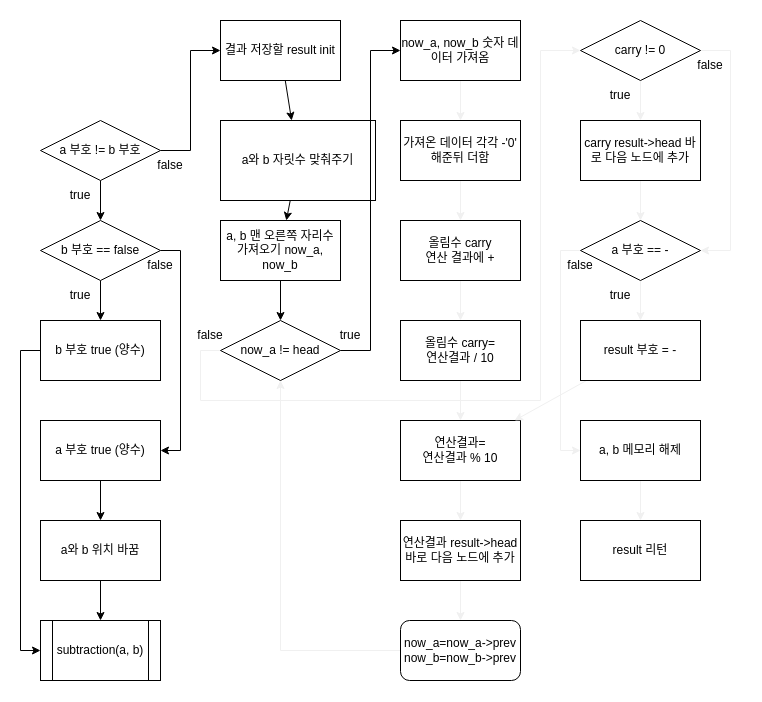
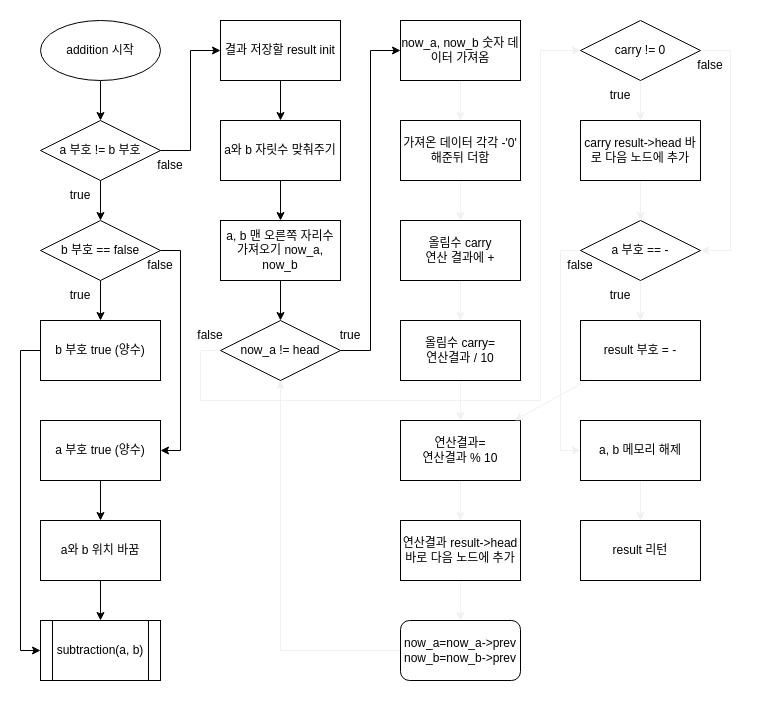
  <mxCell id="0" />
  <mxCell id="1" parent="0" />
+ <mxCell id="2" value="" style="edgeStyle=none;html=1;" parent="1" source="3" target="6" edge="1"><mxGeometry relative="1" as="geometry" /></mxCell>
+ <mxCell id="3" value="addition 시작" style="ellipse;whiteSpace=wrap;html=1;" parent="1" vertex="1"><mxGeometry x="40" y="20" width="120" height="60" as="geometry" /></mxCell>
  <mxCell id="4" value="" style="edgeStyle=none;html=1;" parent="1" source="6" target="9" edge="1"><mxGeometry relative="1" as="geometry" /></mxCell>
  <mxCell id="5" style="edgeStyle=none;rounded=0;html=1;entryX=0;entryY=0.5;entryDx=0;entryDy=0;" parent="1" source="6" target="21" edge="1"><mxGeometry relative="1" as="geometry"><Array as="points"><mxPoint x="190" y="150" /><mxPoint x="190" y="50" /></Array></mxGeometry></mxCell>
  <mxCell id="6" value="a 부호 != b 부호" style="rhombus;whiteSpace=wrap;html=1;" parent="1" vertex="1"><mxGeometry x="40" y="120" width="120" height="60" as="geometry" /></mxCell>
  <mxCell id="7" value="" style="edgeStyle=none;html=1;" parent="1" source="9" target="11" edge="1"><mxGeometry relative="1" as="geometry" /></mxCell>
  <mxCell id="8" style="edgeStyle=none;html=1;entryX=1;entryY=0.5;entryDx=0;entryDy=0;rounded=0;" parent="1" source="9" target="14" edge="1"><mxGeometry relative="1" as="geometry"><Array as="points"><mxPoint x="180" y="250" /><mxPoint x="180" y="450" /></Array></mxGeometry></mxCell>
  <mxCell id="9" value="b 부호 == false" style="rhombus;whiteSpace=wrap;html=1;" parent="1" vertex="1"><mxGeometry x="40" y="220" width="120" height="60" as="geometry" /></mxCell>
  <mxCell id="10" style="edgeStyle=none;rounded=0;html=1;entryX=0;entryY=0.5;entryDx=0;entryDy=0;" parent="1" source="11" target="18" edge="1"><mxGeometry relative="1" as="geometry"><Array as="points"><mxPoint x="20" y="350" /><mxPoint x="20" y="650" /></Array></mxGeometry></mxCell>
  <mxCell id="11" value="b 부호 true (양수)" style="rounded=0;whiteSpace=wrap;html=1;" parent="1" vertex="1"><mxGeometry x="40" y="320" width="120" height="60" as="geometry" /></mxCell>
  <mxCell id="12" value="true" style="text;html=1;strokeColor=none;fillColor=none;align=center;verticalAlign=middle;whiteSpace=wrap;rounded=0;" parent="1" vertex="1"><mxGeometry x="50" y="280" width="60" height="30" as="geometry" /></mxCell>
  <mxCell id="13" value="" style="edgeStyle=none;rounded=0;html=1;" parent="1" source="14" target="17" edge="1"><mxGeometry relative="1" as="geometry" /></mxCell>
  <mxCell id="14" value="a 부호 true (양수)" style="rounded=0;whiteSpace=wrap;html=1;" parent="1" vertex="1"><mxGeometry x="40" y="420" width="120" height="60" as="geometry" /></mxCell>
  <mxCell id="15" value="false" style="text;html=1;strokeColor=none;fillColor=none;align=center;verticalAlign=middle;whiteSpace=wrap;rounded=0;" parent="1" vertex="1"><mxGeometry x="130" y="250" width="60" height="30" as="geometry" /></mxCell>
  <mxCell id="16" value="" style="edgeStyle=none;rounded=0;html=1;" parent="1" source="17" target="18" edge="1"><mxGeometry relative="1" as="geometry" /></mxCell>
  <mxCell id="17" value="a와 b 위치 바꿈" style="rounded=0;whiteSpace=wrap;html=1;" parent="1" vertex="1"><mxGeometry x="40" y="520" width="120" height="60" as="geometry" /></mxCell>
  <mxCell id="18" value="subtraction(a, b)" style="shape=process;whiteSpace=wrap;html=1;backgroundOutline=1;" parent="1" vertex="1"><mxGeometry x="40" y="620" width="120" height="60" as="geometry" /></mxCell>
  <mxCell id="19" value="true" style="text;html=1;strokeColor=none;fillColor=none;align=center;verticalAlign=middle;whiteSpace=wrap;rounded=0;" parent="1" vertex="1"><mxGeometry x="50" y="180" width="60" height="30" as="geometry" /></mxCell>
  <mxCell id="20" value="" style="edgeStyle=none;rounded=0;html=1;" parent="1" source="21" target="24" edge="1"><mxGeometry relative="1" as="geometry" /></mxCell>
  <mxCell id="21" value="결과 저장할 result init" style="rounded=0;whiteSpace=wrap;html=1;" parent="1" vertex="1"><mxGeometry x="220" y="20" width="120" height="60" as="geometry" /></mxCell>
  <mxCell id="22" value="false" style="text;html=1;strokeColor=none;fillColor=none;align=center;verticalAlign=middle;whiteSpace=wrap;rounded=0;" parent="1" vertex="1"><mxGeometry x="140" y="150" width="60" height="30" as="geometry" /></mxCell>
  <mxCell id="23" value="" style="edgeStyle=none;html=1;" parent="1" source="24" target="26" edge="1"><mxGeometry relative="1" as="geometry" /></mxCell>
- <mxCell id="24" value="a와 b 자릿수 맞춰주기" style="rounded=0;whiteSpace=wrap;html=1;" parent="1" vertex="1"><mxGeometry x="220" y="120" width="155" height="80" as="geometry" /></mxCell>
+ <mxCell id="24" value="a와 b 자릿수 맞춰주기" style="rounded=0;whiteSpace=wrap;html=1;" parent="1" vertex="1"><mxGeometry x="220" y="120" width="120" height="60" as="geometry" /></mxCell>
  <mxCell id="25" value="" style="edgeStyle=none;html=1;" parent="1" source="26" target="29" edge="1"><mxGeometry relative="1" as="geometry" /></mxCell>
  <mxCell id="26" value="a, b 맨 오른쪽 자리수 가져오기 now_a, now_b" style="rounded=0;whiteSpace=wrap;html=1;" parent="1" vertex="1"><mxGeometry x="220" y="220" width="120" height="60" as="geometry" /></mxCell>
  <mxCell id="27" style="edgeStyle=none;html=1;entryX=0;entryY=0.5;entryDx=0;entryDy=0;rounded=0;" parent="1" source="29" target="31" edge="1"><mxGeometry relative="1" as="geometry"><Array as="points"><mxPoint x="370" y="350" /><mxPoint x="370" y="50" /></Array></mxGeometry></mxCell>
  <mxCell id="28" style="edgeStyle=none;rounded=0;html=1;exitX=0;exitY=0.5;exitDx=0;exitDy=0;entryX=0;entryY=0.5;entryDx=0;entryDy=0;strokeColor=#f0f0f0;" parent="1" source="29" edge="1"><mxGeometry relative="1" as="geometry"><mxPoint x="580" y="50" as="targetPoint" /><Array as="points"><mxPoint x="200" y="350" /><mxPoint x="200" y="400" /><mxPoint x="540" y="400" /><mxPoint x="540" y="50" /></Array></mxGeometry></mxCell>
  <mxCell id="29" value="now_a != head" style="rhombus;whiteSpace=wrap;html=1;" parent="1" vertex="1"><mxGeometry x="220" y="320" width="120" height="60" as="geometry" /></mxCell>
  <mxCell id="30" value="" style="edgeStyle=none;rounded=0;html=1;strokeColor=#f0f0f0;" parent="1" source="31" target="34" edge="1"><mxGeometry relative="1" as="geometry" /></mxCell>
  <mxCell id="31" value="now_a, now_b 숫자 데이터 가져옴" style="rounded=0;whiteSpace=wrap;html=1;" parent="1" vertex="1"><mxGeometry x="400" y="20" width="120" height="60" as="geometry" /></mxCell>
  <mxCell id="32" value="true" style="text;html=1;strokeColor=none;fillColor=none;align=center;verticalAlign=middle;whiteSpace=wrap;rounded=0;" parent="1" vertex="1"><mxGeometry x="320" y="320" width="60" height="30" as="geometry" /></mxCell>
  <mxCell id="33" value="" style="edgeStyle=none;rounded=0;html=1;strokeColor=#f0f0f0;" parent="1" source="34" target="36" edge="1"><mxGeometry relative="1" as="geometry" /></mxCell>
  <mxCell id="34" value="가져온 데이터 각각 -'0' 해준뒤 더함" style="rounded=0;whiteSpace=wrap;html=1;" parent="1" vertex="1"><mxGeometry x="400" y="120" width="120" height="60" as="geometry" /></mxCell>
  <mxCell id="35" value="" style="edgeStyle=none;rounded=0;html=1;strokeColor=#f0f0f0;" parent="1" source="36" target="38" edge="1"><mxGeometry relative="1" as="geometry" /></mxCell>
  <mxCell id="36" value="올림수 carry &lt;br&gt;연산 결과에 +" style="rounded=0;whiteSpace=wrap;html=1;" parent="1" vertex="1"><mxGeometry x="400" y="220" width="120" height="60" as="geometry" /></mxCell>
  <mxCell id="37" value="" style="edgeStyle=none;rounded=0;html=1;strokeColor=#f0f0f0;" parent="1" source="38" target="40" edge="1"><mxGeometry relative="1" as="geometry" /></mxCell>
  <mxCell id="38" value="올림수 carry=&lt;br&gt;연산결과 / 10" style="rounded=0;whiteSpace=wrap;html=1;" parent="1" vertex="1"><mxGeometry x="400" y="320" width="120" height="60" as="geometry" /></mxCell>
  <mxCell id="39" value="" style="edgeStyle=none;rounded=0;html=1;strokeColor=#f0f0f0;" parent="1" source="40" target="42" edge="1"><mxGeometry relative="1" as="geometry" /></mxCell>
  <mxCell id="40" value="연산결과=&lt;br&gt;연산결과 % 10" style="rounded=0;whiteSpace=wrap;html=1;" parent="1" vertex="1"><mxGeometry x="400" y="420" width="120" height="60" as="geometry" /></mxCell>
  <mxCell id="41" value="" style="edgeStyle=none;rounded=0;html=1;strokeColor=#f0f0f0;" parent="1" source="42" target="44" edge="1"><mxGeometry relative="1" as="geometry" /></mxCell>
  <mxCell id="42" value="연산결과 result-&amp;gt;head 바로 다음 노드에 추가" style="rounded=0;whiteSpace=wrap;html=1;" parent="1" vertex="1"><mxGeometry x="400" y="520" width="120" height="60" as="geometry" /></mxCell>
  <mxCell id="43" style="edgeStyle=none;rounded=0;html=1;entryX=0.5;entryY=1;entryDx=0;entryDy=0;strokeColor=#f0f0f0;" parent="1" source="44" target="29" edge="1"><mxGeometry relative="1" as="geometry"><Array as="points"><mxPoint x="280" y="650" /></Array></mxGeometry></mxCell>
  <mxCell id="44" value="now_a=now_a-&amp;gt;prev&lt;br&gt;now_b=now_b-&amp;gt;prev" style="whiteSpace=wrap;html=1;rounded=1;" parent="1" vertex="1"><mxGeometry x="400" y="620" width="120" height="60" as="geometry" /></mxCell>
  <mxCell id="45" value="false" style="text;html=1;strokeColor=none;fillColor=none;align=center;verticalAlign=middle;whiteSpace=wrap;rounded=0;" parent="1" vertex="1"><mxGeometry x="180" y="320" width="60" height="30" as="geometry" /></mxCell>
  <mxCell id="46" value="" style="edgeStyle=none;rounded=0;html=1;strokeColor=#f0f0f0;" parent="1" source="48" target="50" edge="1"><mxGeometry relative="1" as="geometry" /></mxCell>
  <mxCell id="47" style="edgeStyle=none;rounded=0;html=1;exitX=1;exitY=0.5;exitDx=0;exitDy=0;entryX=1;entryY=0.5;entryDx=0;entryDy=0;strokeColor=#f0f0f0;" parent="1" source="48" target="54" edge="1"><mxGeometry relative="1" as="geometry"><Array as="points"><mxPoint x="730" y="50" /><mxPoint x="730" y="250" /></Array></mxGeometry></mxCell>
  <mxCell id="48" value="carry != 0" style="rhombus;whiteSpace=wrap;html=1;" parent="1" vertex="1"><mxGeometry x="580" y="20" width="120" height="60" as="geometry" /></mxCell>
  <mxCell id="49" value="" style="edgeStyle=none;rounded=0;html=1;strokeColor=#f0f0f0;" parent="1" source="50" target="54" edge="1"><mxGeometry relative="1" as="geometry" /></mxCell>
  <mxCell id="50" value="carry result-&amp;gt;head 바로 다음 노드에 추가" style="rounded=0;whiteSpace=wrap;html=1;" parent="1" vertex="1"><mxGeometry x="580" y="120" width="120" height="60" as="geometry" /></mxCell>
  <mxCell id="51" value="true" style="text;html=1;strokeColor=none;fillColor=none;align=center;verticalAlign=middle;whiteSpace=wrap;rounded=0;" parent="1" vertex="1"><mxGeometry x="590" y="80" width="60" height="30" as="geometry" /></mxCell>
  <mxCell id="52" value="" style="edgeStyle=none;rounded=0;html=1;strokeColor=#f0f0f0;" parent="1" source="54" target="57" edge="1"><mxGeometry relative="1" as="geometry" /></mxCell>
  <mxCell id="53" style="edgeStyle=none;rounded=0;html=1;entryX=0;entryY=0.5;entryDx=0;entryDy=0;strokeColor=#f0f0f0;" parent="1" source="54" target="60" edge="1"><mxGeometry relative="1" as="geometry"><Array as="points"><mxPoint x="560" y="250" /><mxPoint x="560" y="450" /></Array></mxGeometry></mxCell>
  <mxCell id="54" value="a 부호 == -" style="rhombus;whiteSpace=wrap;html=1;" parent="1" vertex="1"><mxGeometry x="580" y="220" width="120" height="60" as="geometry" /></mxCell>
  <mxCell id="55" value="false" style="text;html=1;strokeColor=none;fillColor=none;align=center;verticalAlign=middle;whiteSpace=wrap;rounded=0;" parent="1" vertex="1"><mxGeometry x="680" y="50" width="60" height="30" as="geometry" /></mxCell>
  <mxCell id="56" value="" style="edgeStyle=none;rounded=0;html=1;strokeColor=#f0f0f0;" parent="1" source="57" target="40" edge="1"><mxGeometry relative="1" as="geometry" /></mxCell>
  <mxCell id="57" value="result 부호 = -" style="rounded=0;whiteSpace=wrap;html=1;" parent="1" vertex="1"><mxGeometry x="580" y="320" width="120" height="60" as="geometry" /></mxCell>
  <mxCell id="58" value="true" style="text;html=1;strokeColor=none;fillColor=none;align=center;verticalAlign=middle;whiteSpace=wrap;rounded=0;" parent="1" vertex="1"><mxGeometry x="590" y="280" width="60" height="30" as="geometry" /></mxCell>
  <mxCell id="59" value="" style="edgeStyle=none;rounded=0;html=1;strokeColor=#f0f0f0;" parent="1" source="60" target="62" edge="1"><mxGeometry relative="1" as="geometry" /></mxCell>
  <mxCell id="60" value="a, b 메모리 해제" style="rounded=0;whiteSpace=wrap;html=1;" parent="1" vertex="1"><mxGeometry x="580" y="420" width="120" height="60" as="geometry" /></mxCell>
  <mxCell id="61" value="false" style="text;html=1;strokeColor=none;fillColor=none;align=center;verticalAlign=middle;whiteSpace=wrap;rounded=0;" parent="1" vertex="1"><mxGeometry x="550" y="250" width="60" height="30" as="geometry" /></mxCell>
  <mxCell id="62" value="result 리턴" style="rounded=0;whiteSpace=wrap;html=1;" parent="1" vertex="1"><mxGeometry x="580" y="520" width="120" height="60" as="geometry" /></mxCell>
